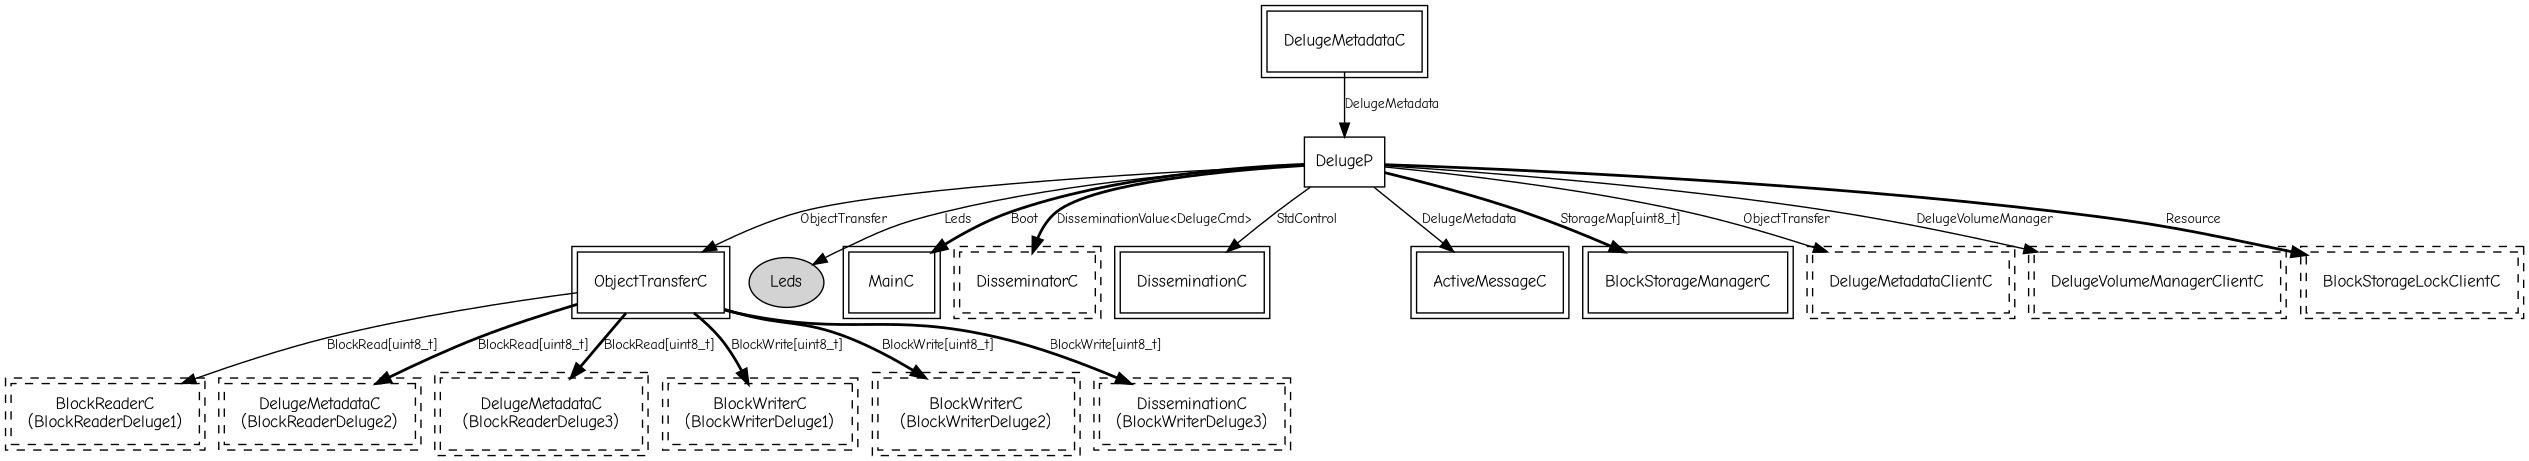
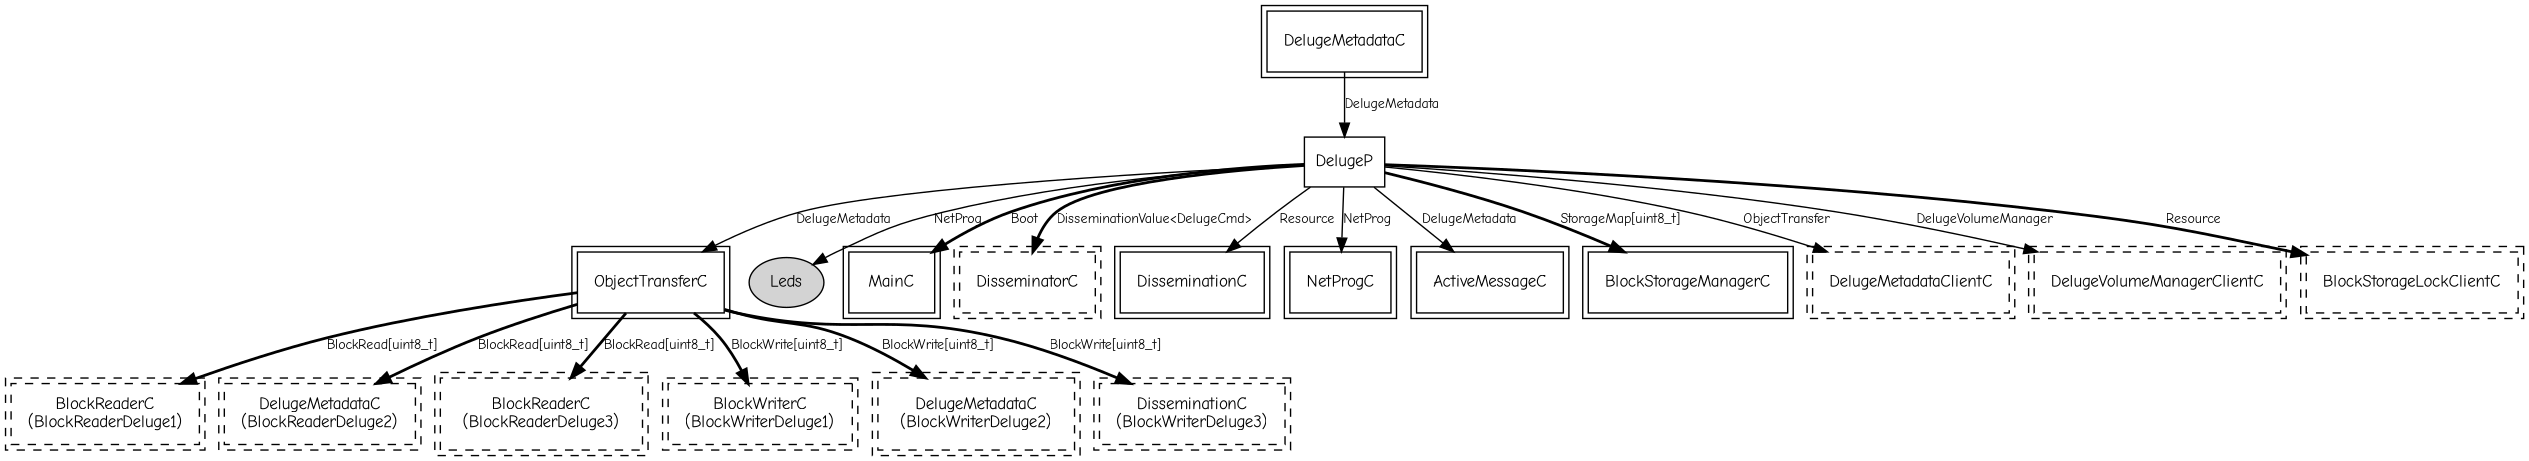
  digraph {
    fontname="Comic Neue"
    node [fontname="Comic Neue" fontsize=12 peripheries=2 shape=box style=dashed]
    edge [fontname="Comic Neue" fontsize=10 style=bold]
    ObjectTransferC [style=""]
    n2 [label="BlockReaderC\n(BlockReaderDeluge1)"]
    n3 [label="DelugeMetadataC\n(BlockReaderDeluge2)"]
-   n4 [label="DelugeMetadataC\n(BlockReaderDeluge3)"]
+   n4 [label="BlockReaderC\n(BlockReaderDeluge3)"]
    n5 [label="BlockWriterC\n(BlockWriterDeluge1)"]
-   n6 [label="BlockWriterC\n(BlockWriterDeluge2)"]
+   n6 [label="DelugeMetadataC\n(BlockWriterDeluge2)"]
    n7 [label="DisseminationC\n(BlockWriterDeluge3)"]
    n8 [label=Leds shape=ellipse style=filled peripheries=""]
    DelugeP [peripheries="" style=""]
    MainC [style=""]
    n11 [label=DisseminatorC]
    DisseminationC [style=""]
+   NetProgC [style=""]
    ActiveMessageC [style=""]
    BlockStorageManagerC [style=""]
    n16 [label=DelugeMetadataClientC]
    n17 [label=DelugeVolumeManagerClientC]
    n18 [label=BlockStorageLockClientC]
    DelugeMetadataC [style=""]
-   ObjectTransferC -> n2 [label="BlockRead[uint8_t]" style=solid]
+   ObjectTransferC -> n2 [label="BlockRead[uint8_t]"]
    ObjectTransferC -> n3 [label="BlockRead[uint8_t]"]
    ObjectTransferC -> n4 [label="BlockRead[uint8_t]"]
    ObjectTransferC -> n5 [label="BlockWrite[uint8_t]"]
    ObjectTransferC -> n6 [label="BlockWrite[uint8_t]"]
    ObjectTransferC -> n7 [label="BlockWrite[uint8_t]"]
-   DelugeP -> ObjectTransferC [label=ObjectTransfer style=""]
-   DelugeP -> n8 [label=Leds style=""]
+   DelugeP -> ObjectTransferC [label=DelugeMetadata style=""]
+   DelugeP -> n8 [label=NetProg style=""]
    DelugeP -> MainC [label=Boot]
    DelugeP -> n11 [label="DisseminationValue<DelugeCmd>"]
-   DelugeP -> DisseminationC [label=StdControl style=""]
+   DelugeP -> DisseminationC [label=Resource style=""]
+   DelugeP -> NetProgC [label=NetProg style=""]
    DelugeP -> ActiveMessageC [label=DelugeMetadata style=""]
    DelugeP -> BlockStorageManagerC [label="StorageMap[uint8_t]"]
    DelugeP -> n16 [label=ObjectTransfer style=""]
    DelugeP -> n17 [label=DelugeVolumeManager style=""]
    DelugeP -> n18 [label=Resource]
    DelugeMetadataC -> DelugeP [label=DelugeMetadata style=""]
  }
